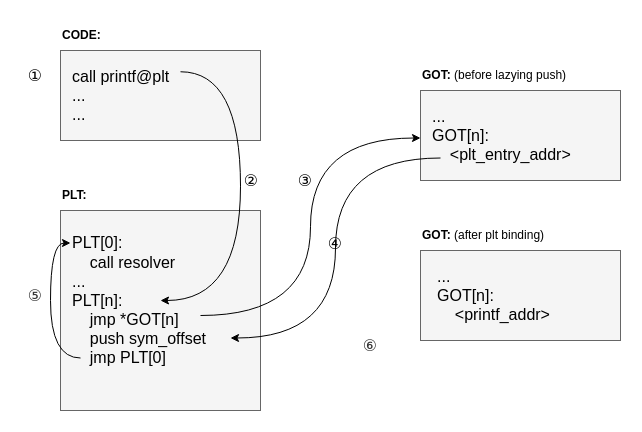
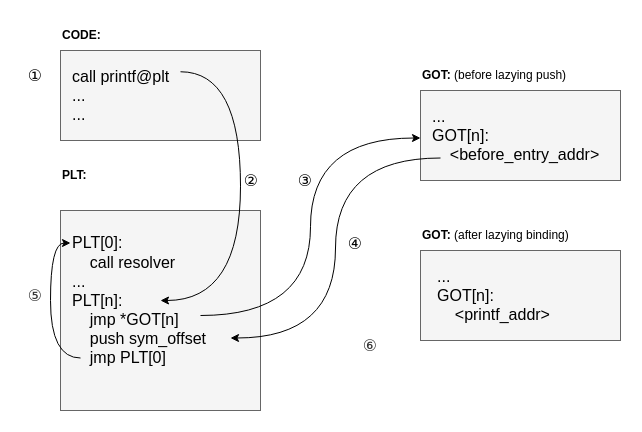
  <mxCell id="0" />
  <mxCell id="1" parent="0" />
  <mxCell id="2" value="" style="rounded=0;whiteSpace=wrap;html=1;fillColor=#f5f5f5;fontColor=#333333;strokeColor=#666666;" vertex="1" parent="1"><mxGeometry x="60" y="50" width="200" height="90" as="geometry" /></mxCell>
  <mxCell id="3" value="" style="rounded=0;whiteSpace=wrap;html=1;fillColor=#f5f5f5;fontColor=#333333;strokeColor=#666666;" vertex="1" parent="1"><mxGeometry x="60" y="210" width="200" height="200" as="geometry" /></mxCell>
  <mxCell id="4" value="" style="rounded=0;whiteSpace=wrap;html=1;fillColor=#f5f5f5;fontColor=#333333;strokeColor=#666666;" vertex="1" parent="1"><mxGeometry x="420" y="90" width="200" height="90" as="geometry" /></mxCell>
  <mxCell id="5" value="" style="rounded=0;whiteSpace=wrap;html=1;fillColor=#f5f5f5;fontColor=#333333;strokeColor=#666666;" vertex="1" parent="1"><mxGeometry x="420" y="250" width="200" height="90" as="geometry" /></mxCell>
  <mxCell id="6" value="&lt;b&gt;CODE:&lt;/b&gt;" style="text;html=1;strokeColor=none;fillColor=none;align=left;verticalAlign=middle;whiteSpace=wrap;rounded=0;" vertex="1" parent="1"><mxGeometry x="60" y="20" width="60" height="30" as="geometry" /></mxCell>
- <mxCell id="7" value="&lt;b&gt;PLT:&lt;/b&gt;" style="text;html=1;strokeColor=none;fillColor=none;align=left;verticalAlign=middle;whiteSpace=wrap;rounded=0;" vertex="1" parent="1"><mxGeometry x="60" y="180" width="60" height="30" as="geometry" /></mxCell>
+ <mxCell id="7" value="&lt;b&gt;PLT:&lt;/b&gt;" style="text;html=1;strokeColor=none;fillColor=none;align=left;verticalAlign=middle;whiteSpace=wrap;rounded=0;" vertex="1" parent="1"><mxGeometry x="60" y="160" width="60" height="30" as="geometry" /></mxCell>
  <mxCell id="8" value="&lt;b&gt;GOT: &lt;/b&gt;(before lazying push)" style="text;html=1;strokeColor=none;fillColor=none;align=left;verticalAlign=middle;whiteSpace=wrap;rounded=0;" vertex="1" parent="1"><mxGeometry x="420" y="60" width="200" height="30" as="geometry" /></mxCell>
- <mxCell id="9" value="&lt;b&gt;GOT: &lt;/b&gt;(after plt binding)" style="text;html=1;strokeColor=none;fillColor=none;align=left;verticalAlign=middle;whiteSpace=wrap;rounded=0;" vertex="1" parent="1"><mxGeometry x="420" y="220" width="200" height="30" as="geometry" /></mxCell>
+ <mxCell id="9" value="&lt;b&gt;GOT: &lt;/b&gt;(after lazying binding)" style="text;html=1;strokeColor=none;fillColor=none;align=left;verticalAlign=middle;whiteSpace=wrap;rounded=0;" vertex="1" parent="1"><mxGeometry x="420" y="220" width="200" height="30" as="geometry" /></mxCell>
  <mxCell id="10" value="&lt;font style=&quot;font-size: 16px;&quot;&gt;call printf@plt&lt;br&gt;...&lt;br&gt;...&lt;br&gt;&lt;/font&gt;" style="text;html=1;strokeColor=none;fillColor=none;align=left;verticalAlign=middle;whiteSpace=wrap;rounded=0;" vertex="1" parent="1"><mxGeometry x="70" y="60" width="120" height="70" as="geometry" /></mxCell>
  <mxCell id="11" value="&lt;font style=&quot;font-size: 16px;&quot;&gt;PLT[0]:&lt;br&gt;&amp;nbsp; &amp;nbsp; call resolver&lt;br&gt;...&lt;br&gt;PLT[n]:&lt;br&gt;&amp;nbsp; &amp;nbsp; jmp *GOT[n]&lt;br&gt;&amp;nbsp; &amp;nbsp; push sym_offset&lt;br&gt;&amp;nbsp; &amp;nbsp; jmp PLT[0]&lt;br&gt;&lt;/font&gt;" style="text;html=1;strokeColor=none;fillColor=none;align=left;verticalAlign=middle;whiteSpace=wrap;rounded=0;" vertex="1" parent="1"><mxGeometry x="70" y="210" width="160" height="180" as="geometry" /></mxCell>
- <mxCell id="12" value="&lt;font style=&quot;font-size: 16px;&quot;&gt;...&lt;br&gt;GOT[n]:&lt;br&gt;&amp;nbsp; &amp;nbsp; &amp;lt;plt_entry_addr&amp;gt;&lt;br&gt;&lt;/font&gt;" style="text;html=1;strokeColor=none;fillColor=none;align=left;verticalAlign=middle;whiteSpace=wrap;rounded=0;" vertex="1" parent="1"><mxGeometry x="430" y="100" width="170" height="70" as="geometry" /></mxCell>
+ <mxCell id="12" value="&lt;font style=&quot;font-size: 16px;&quot;&gt;...&lt;br&gt;GOT[n]:&lt;br&gt;&amp;nbsp; &amp;nbsp; &amp;lt;before_entry_addr&amp;gt;&lt;br&gt;&lt;/font&gt;" style="text;html=1;strokeColor=none;fillColor=none;align=left;verticalAlign=middle;whiteSpace=wrap;rounded=0;" vertex="1" parent="1"><mxGeometry x="430" y="100" width="170" height="70" as="geometry" /></mxCell>
  <mxCell id="13" value="&lt;font style=&quot;font-size: 16px;&quot;&gt;...&lt;br&gt;GOT[n]:&lt;br&gt;&amp;nbsp; &amp;nbsp; &amp;lt;printf_addr&amp;gt;&lt;br&gt;&lt;/font&gt;" style="text;html=1;strokeColor=none;fillColor=none;align=left;verticalAlign=middle;whiteSpace=wrap;rounded=0;" vertex="1" parent="1"><mxGeometry x="435" y="260" width="170" height="70" as="geometry" /></mxCell>
  <mxCell id="14" style="edgeStyle=orthogonalEdgeStyle;curved=1;rounded=0;orthogonalLoop=1;jettySize=auto;html=1;exitX=1;exitY=0.25;exitDx=0;exitDy=0;entryX=1;entryY=0.5;entryDx=0;entryDy=0;fontSize=16;" edge="1" parent="1" source="15" target="16"><mxGeometry relative="1" as="geometry"><Array as="points"><mxPoint x="240" y="71" /><mxPoint x="240" y="300" /></Array></mxGeometry></mxCell>
  <mxCell id="15" value="" style="rounded=0;whiteSpace=wrap;html=1;fontSize=16;strokeColor=none;fillColor=none;" vertex="1" parent="1"><mxGeometry x="160" y="67.5" width="20" height="15" as="geometry" /></mxCell>
  <mxCell id="16" value="" style="rounded=0;whiteSpace=wrap;html=1;fontSize=16;strokeColor=none;fillColor=none;" vertex="1" parent="1"><mxGeometry x="140" y="292.5" width="20" height="15" as="geometry" /></mxCell>
  <mxCell id="17" style="edgeStyle=orthogonalEdgeStyle;curved=1;rounded=0;orthogonalLoop=1;jettySize=auto;html=1;exitX=1;exitY=0.5;exitDx=0;exitDy=0;entryX=0;entryY=0.5;entryDx=0;entryDy=0;fontSize=16;" edge="1" parent="1" source="18" target="19"><mxGeometry relative="1" as="geometry" /></mxCell>
  <mxCell id="18" value="" style="rounded=0;whiteSpace=wrap;html=1;fontSize=16;strokeColor=none;fillColor=none;" vertex="1" parent="1"><mxGeometry x="180" y="307.5" width="20" height="15" as="geometry" /></mxCell>
  <mxCell id="19" value="" style="rounded=0;whiteSpace=wrap;html=1;fontSize=16;strokeColor=none;fillColor=none;" vertex="1" parent="1"><mxGeometry x="420" y="130" width="20" height="15" as="geometry" /></mxCell>
  <mxCell id="20" value="" style="rounded=0;whiteSpace=wrap;html=1;fontSize=16;strokeColor=none;fillColor=none;" vertex="1" parent="1"><mxGeometry x="210" y="330" width="20" height="15" as="geometry" /></mxCell>
  <mxCell id="21" style="edgeStyle=orthogonalEdgeStyle;curved=1;rounded=0;orthogonalLoop=1;jettySize=auto;html=1;exitX=0;exitY=0.5;exitDx=0;exitDy=0;entryX=1;entryY=0.5;entryDx=0;entryDy=0;fontSize=16;" edge="1" parent="1" source="22" target="20"><mxGeometry relative="1" as="geometry" /></mxCell>
  <mxCell id="22" value="" style="rounded=0;whiteSpace=wrap;html=1;fontSize=16;strokeColor=none;fillColor=none;" vertex="1" parent="1"><mxGeometry x="440" y="150" width="20" height="15" as="geometry" /></mxCell>
  <mxCell id="23" style="edgeStyle=orthogonalEdgeStyle;curved=1;rounded=0;orthogonalLoop=1;jettySize=auto;html=1;exitX=0;exitY=0.5;exitDx=0;exitDy=0;entryX=0;entryY=0.5;entryDx=0;entryDy=0;fontSize=16;" edge="1" parent="1" source="24" target="25"><mxGeometry relative="1" as="geometry" /></mxCell>
  <mxCell id="24" value="" style="rounded=0;whiteSpace=wrap;html=1;fontSize=16;strokeColor=none;fillColor=none;" vertex="1" parent="1"><mxGeometry x="80" y="350" width="20" height="15" as="geometry" /></mxCell>
  <mxCell id="25" value="" style="rounded=0;whiteSpace=wrap;html=1;fontSize=16;strokeColor=none;fillColor=none;" vertex="1" parent="1"><mxGeometry x="70" y="235" width="20" height="15" as="geometry" /></mxCell>
  <mxCell id="26" value="①" style="text;html=1;strokeColor=none;fillColor=none;align=center;verticalAlign=middle;whiteSpace=wrap;rounded=0;fontSize=16;" vertex="1" parent="1"><mxGeometry x="20" y="60" width="30" height="30" as="geometry" /></mxCell>
  <mxCell id="27" value="②" style="text;html=1;strokeColor=none;fillColor=none;align=center;verticalAlign=middle;whiteSpace=wrap;rounded=0;fontSize=16;" vertex="1" parent="1"><mxGeometry x="236" y="165" width="30" height="30" as="geometry" /></mxCell>
  <mxCell id="28" value="③" style="text;html=1;strokeColor=none;fillColor=none;align=center;verticalAlign=middle;whiteSpace=wrap;rounded=0;fontSize=16;" vertex="1" parent="1"><mxGeometry x="290" y="165" width="30" height="30" as="geometry" /></mxCell>
- <mxCell id="29" value="④" style="text;html=1;strokeColor=none;fillColor=none;align=center;verticalAlign=middle;whiteSpace=wrap;rounded=0;fontSize=16;" vertex="1" parent="1"><mxGeometry x="320" y="227.5" width="30" height="30" as="geometry" /></mxCell>
+ <mxCell id="29" value="④" style="text;html=1;strokeColor=none;fillColor=none;align=center;verticalAlign=middle;whiteSpace=wrap;rounded=0;fontSize=16;" vertex="1" parent="1"><mxGeometry x="340" y="227.5" width="30" height="30" as="geometry" /></mxCell>
  <mxCell id="30" value="&lt;span style=&quot;color: rgb(51, 51, 51); font-family: &amp;quot;PingFang SC&amp;quot;, &amp;quot;Lantinghei SC&amp;quot;, &amp;quot;Microsoft YaHei&amp;quot;, arial, 宋体, sans-serif, tahoma; text-align: start; background-color: rgb(255, 255, 255);&quot;&gt;⑤&lt;/span&gt;" style="text;html=1;strokeColor=none;fillColor=none;align=center;verticalAlign=middle;whiteSpace=wrap;rounded=0;fontSize=16;" vertex="1" parent="1"><mxGeometry x="20" y="280" width="30" height="30" as="geometry" /></mxCell>
  <mxCell id="31" value="&lt;div style=&quot;text-align: start;&quot;&gt;&lt;span style=&quot;background-color: initial;&quot;&gt;&lt;font face=&quot;PingFang SC, Lantinghei SC, Microsoft YaHei, arial, 宋体, sans-serif, tahoma&quot; color=&quot;#333333&quot;&gt;⑥&lt;/font&gt;&lt;/span&gt;&lt;/div&gt;" style="text;html=1;strokeColor=none;fillColor=none;align=center;verticalAlign=middle;whiteSpace=wrap;rounded=0;fontSize=16;" vertex="1" parent="1"><mxGeometry x="355" y="330" width="30" height="30" as="geometry" /></mxCell>
